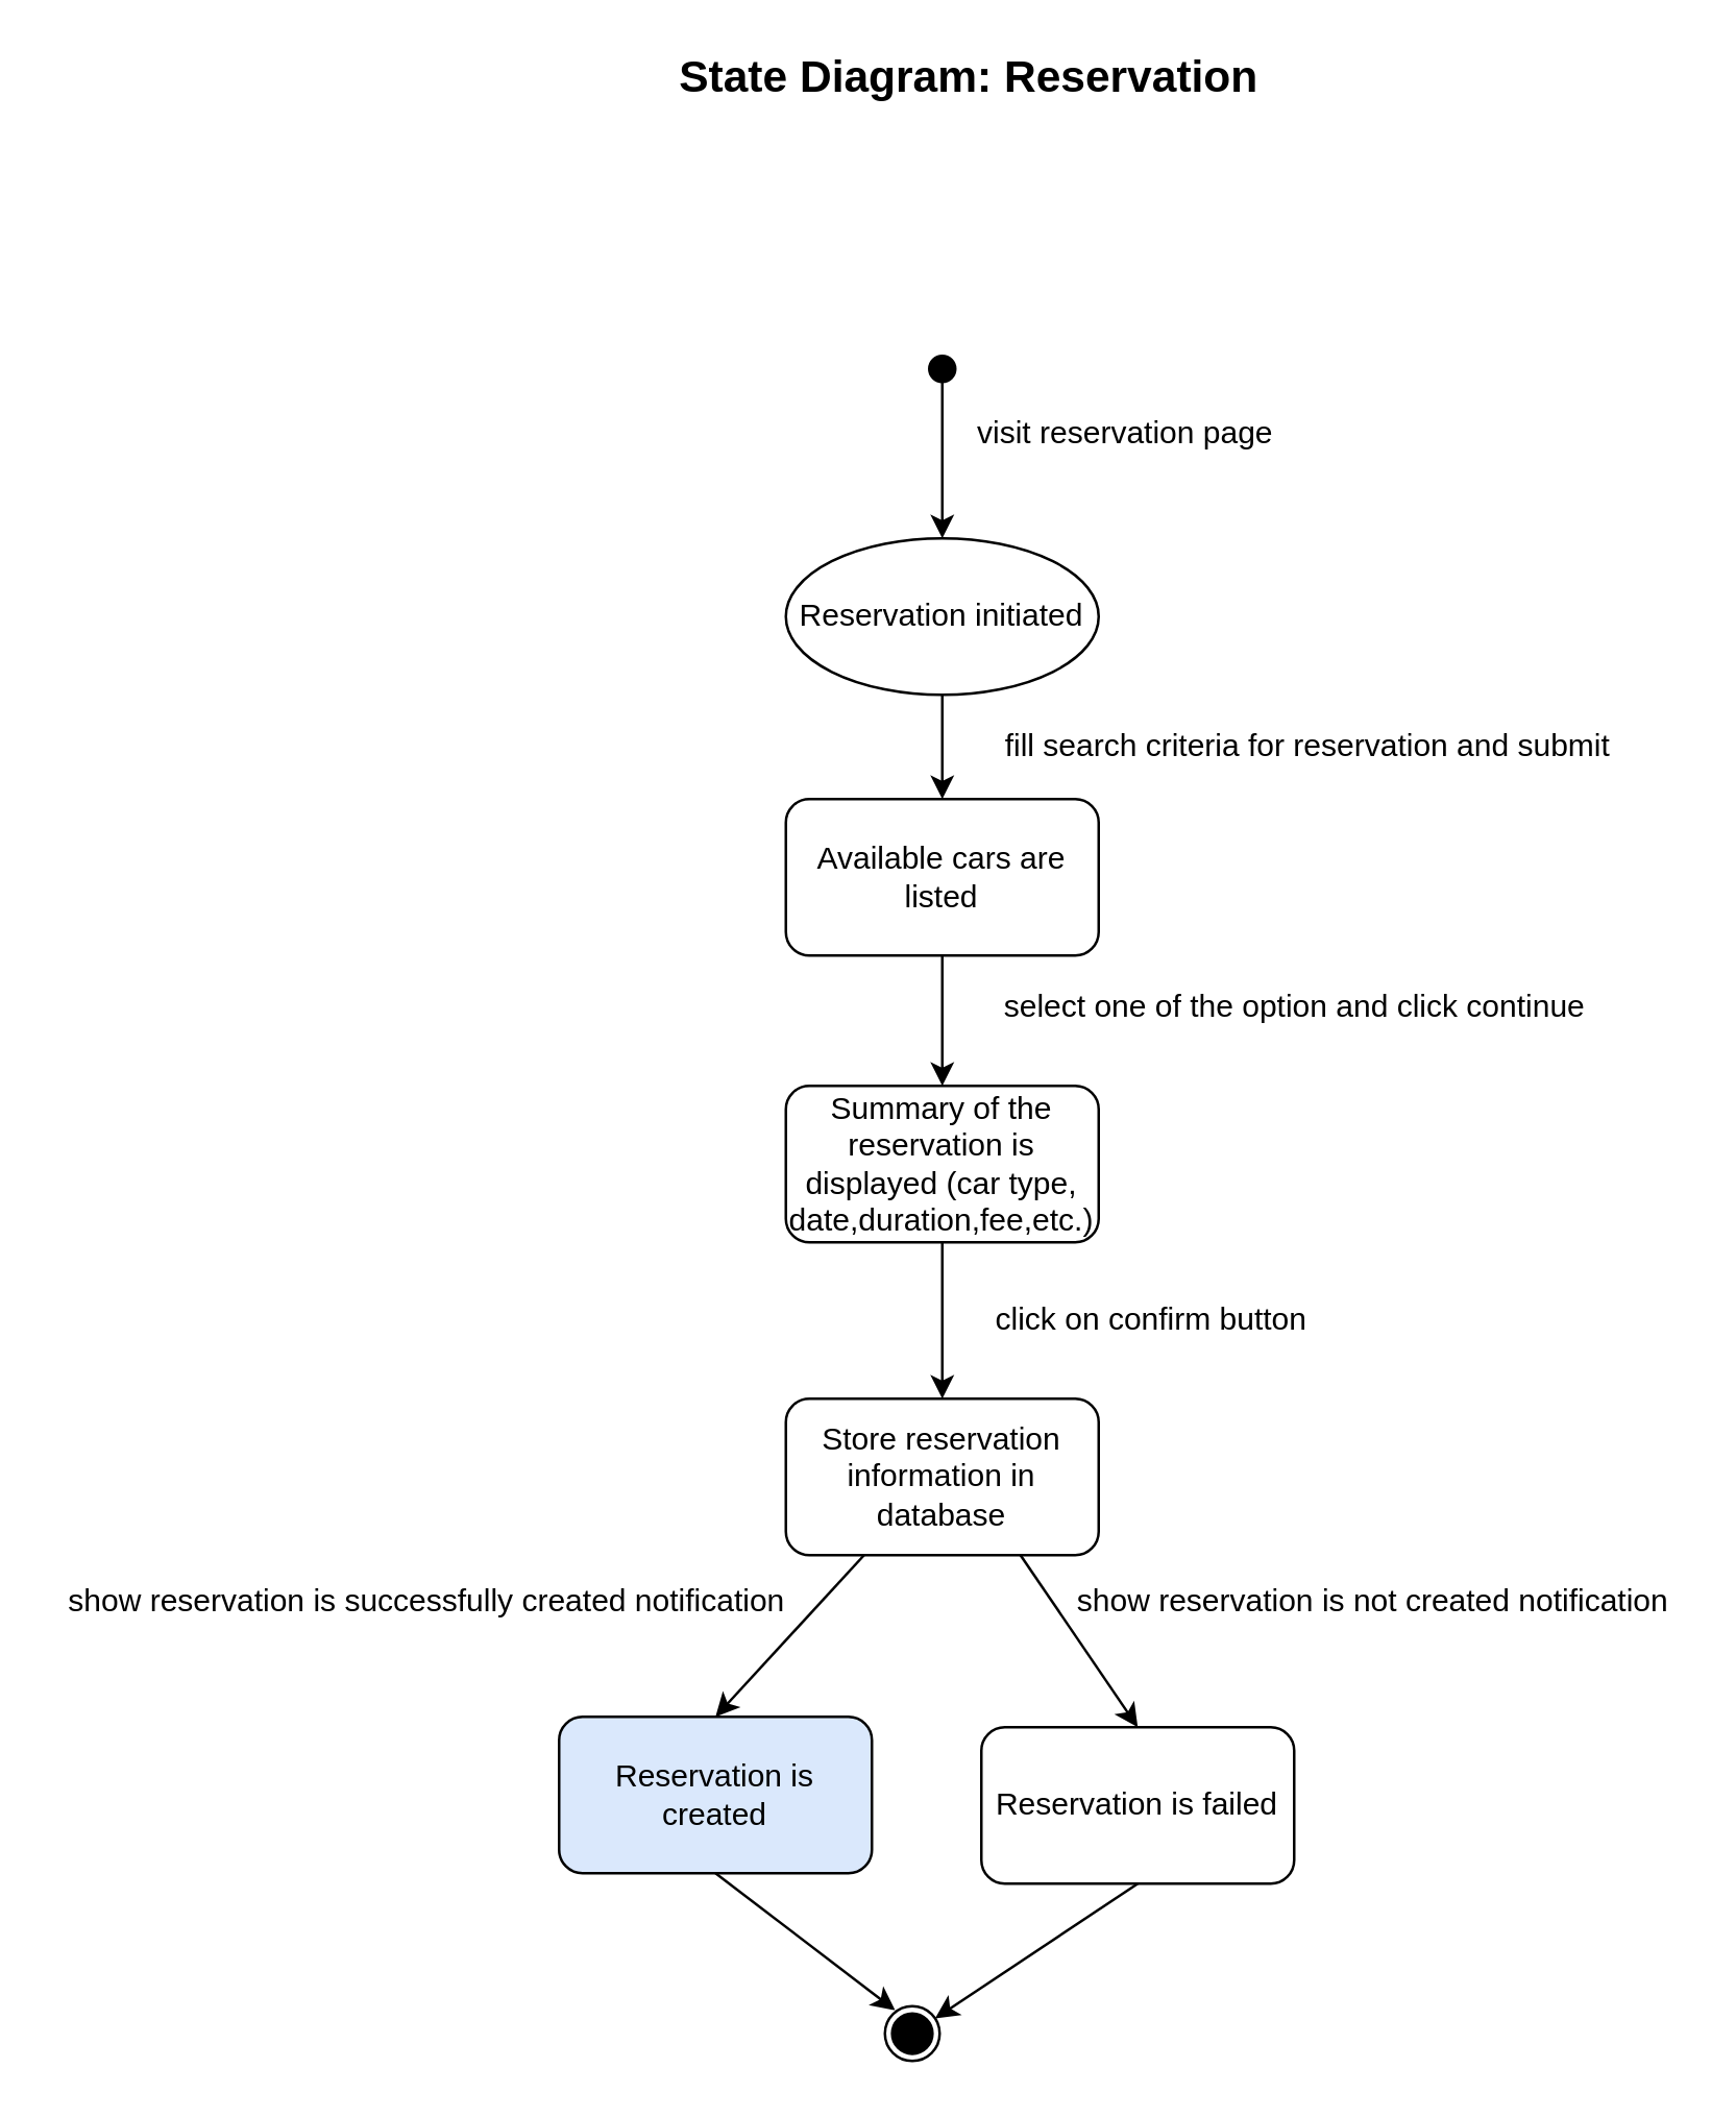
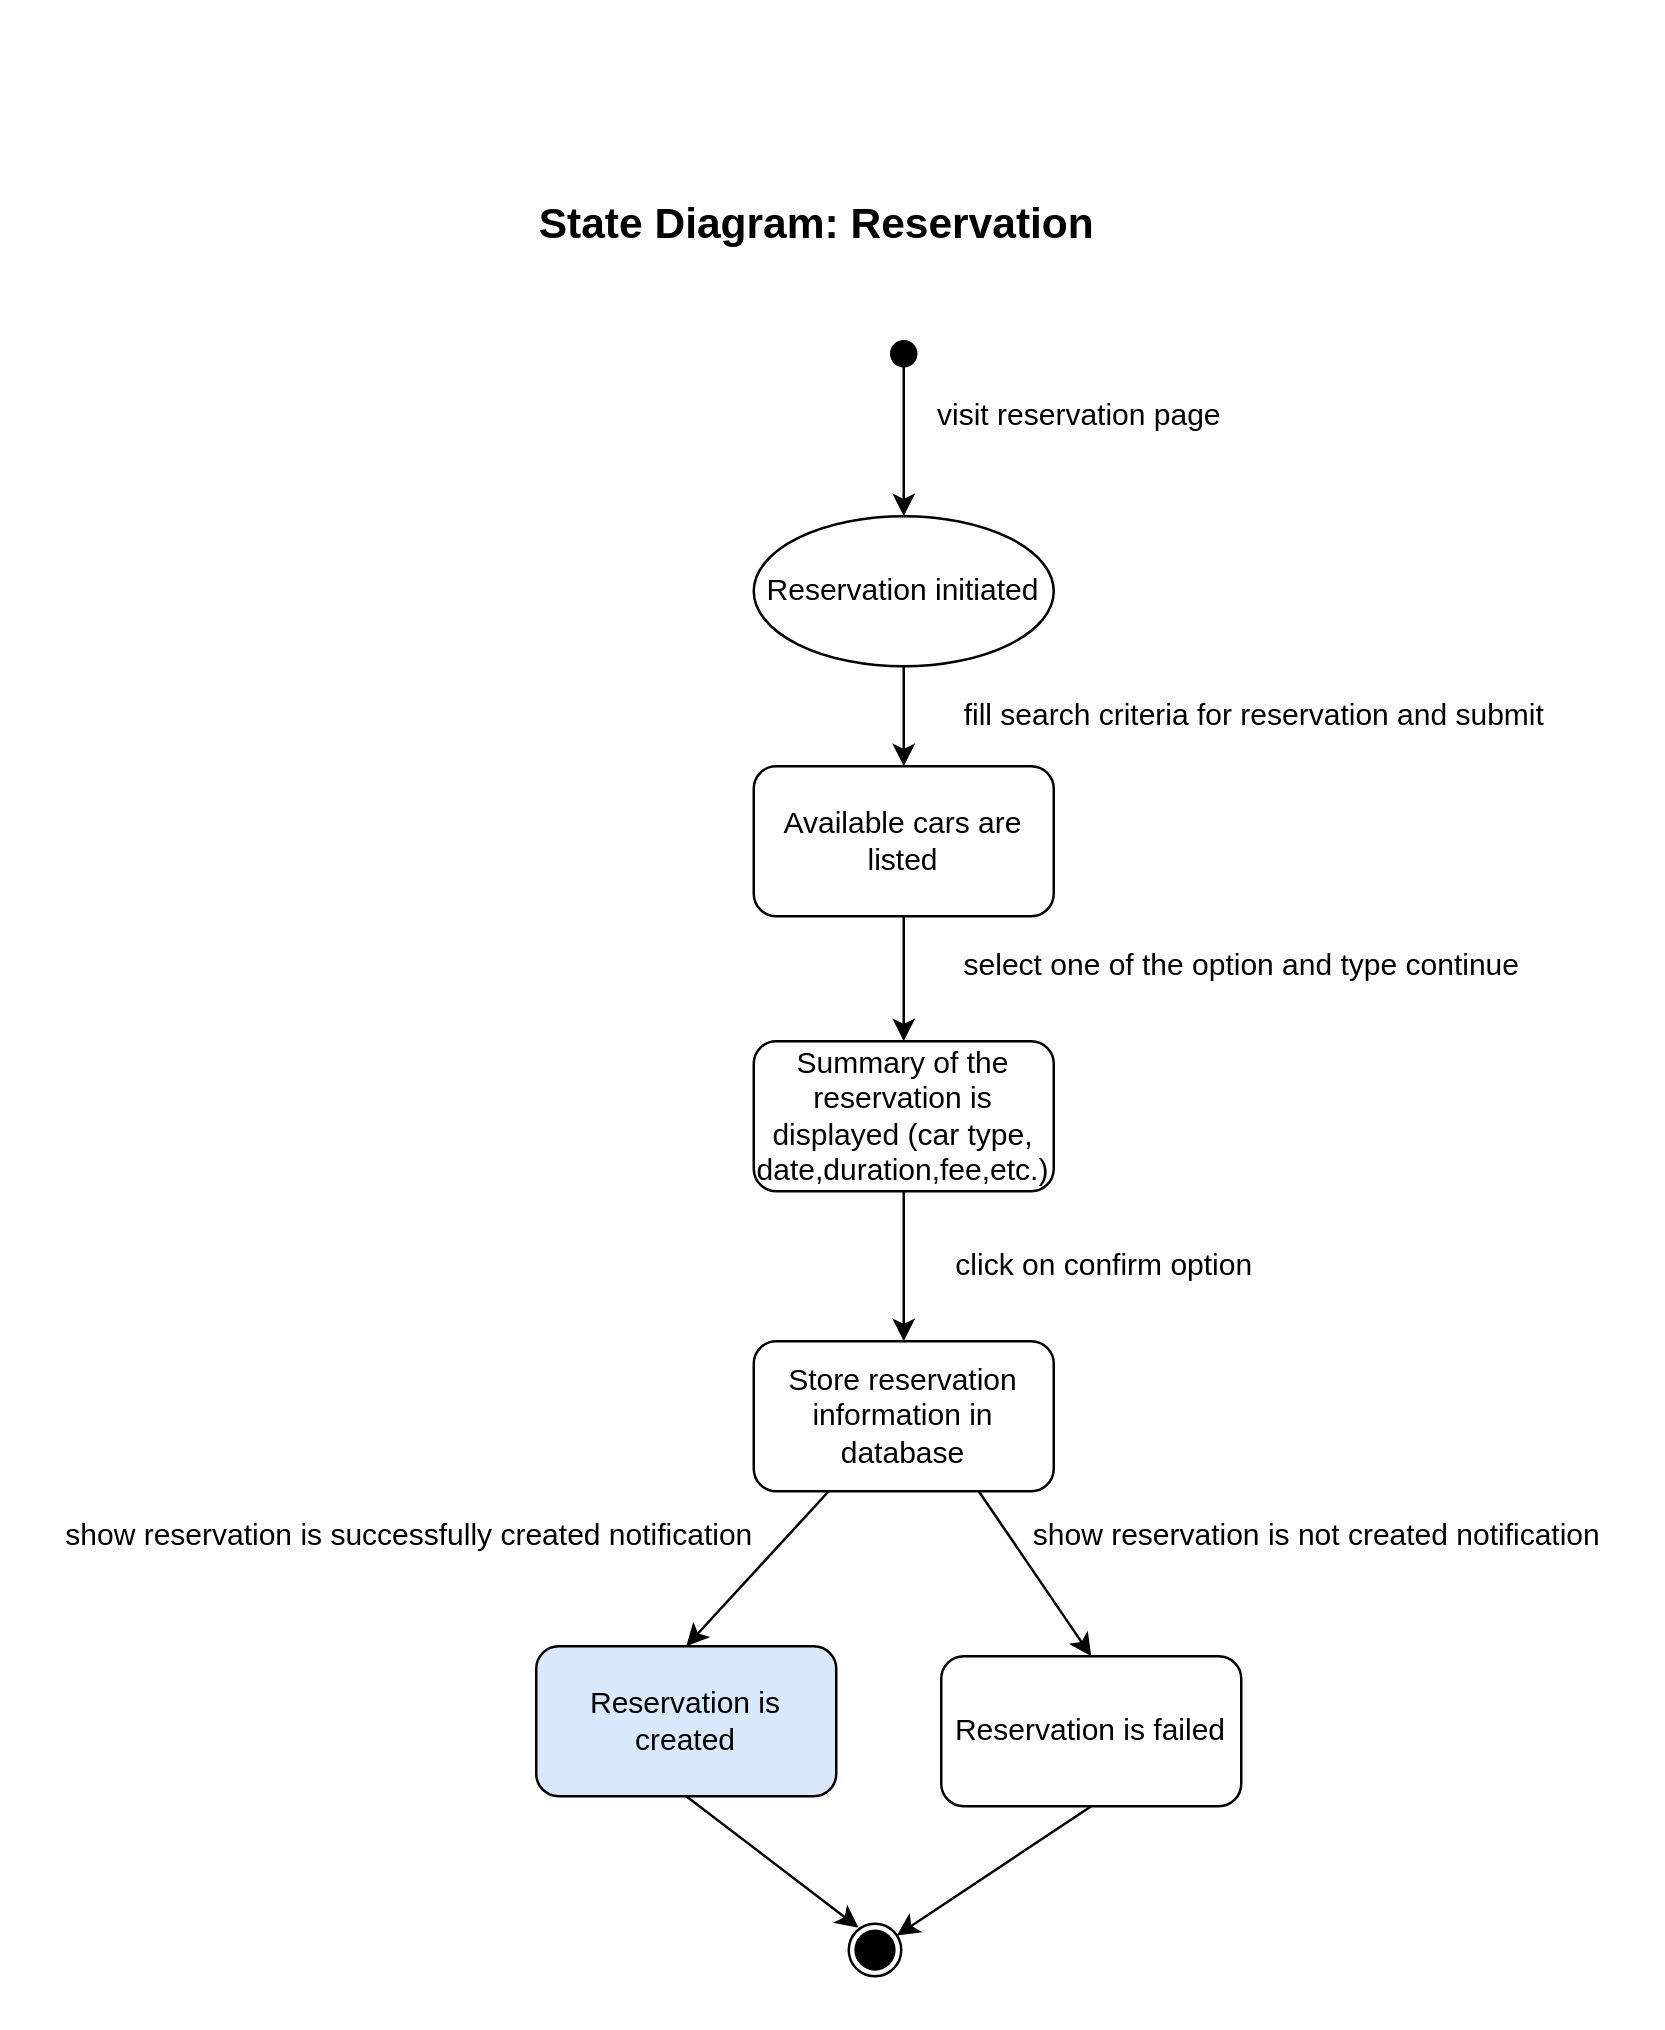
  <mxCell id="0" />
  <mxCell id="1" parent="0" />
  <mxCell id="2" value="" style="ellipse;whiteSpace=wrap;html=1;aspect=fixed;fillColor=#000000;" vertex="1" parent="1"><mxGeometry x="356" y="136" width="10" height="10" as="geometry" /></mxCell>
  <mxCell id="3" value="" style="endArrow=classic;html=1;exitX=0.5;exitY=1;exitDx=0;exitDy=0;entryX=0.5;entryY=0;entryDx=0;entryDy=0;" edge="1" parent="1" source="2" target="6"><mxGeometry width="50" height="50" relative="1" as="geometry"><mxPoint x="346" y="456" as="sourcePoint" /><mxPoint x="361" y="196" as="targetPoint" /></mxGeometry></mxCell>
  <mxCell id="4" value="visit reservation page" style="text;html=1;align=center;verticalAlign=middle;resizable=0;points=[];autosize=1;" vertex="1" parent="1"><mxGeometry x="366" y="156" width="130" height="20" as="geometry" /></mxCell>
- <mxCell id="5" value="&lt;b&gt;&lt;font style=&quot;font-size: 17px&quot;&gt;State Diagram: Reservation&lt;/font&gt;&lt;/b&gt;" style="text;html=1;align=center;verticalAlign=middle;resizable=0;points=[];autosize=1;" vertex="1" parent="1"><mxGeometry x="255" y="20" width="232" height="19" as="geometry" /></mxCell>
+ <mxCell id="5" value="&lt;b&gt;&lt;font style=&quot;font-size: 17px&quot;&gt;State Diagram: Reservation&lt;/font&gt;&lt;/b&gt;" style="text;html=1;align=center;verticalAlign=middle;resizable=0;points=[];autosize=1;" vertex="1" parent="1"><mxGeometry x="210" y="80" width="232" height="19" as="geometry" /></mxCell>
  <mxCell id="6" value="Reservation initiated" style="ellipse;whiteSpace=wrap;html=1;fillColor=#FFFFFF;" vertex="1" parent="1"><mxGeometry x="301" y="206" width="120" height="60" as="geometry" /></mxCell>
  <mxCell id="7" value="" style="endArrow=classic;html=1;exitX=0.5;exitY=1;exitDx=0;exitDy=0;entryX=0.5;entryY=0;entryDx=0;entryDy=0;" edge="1" parent="1" source="6" target="9"><mxGeometry width="50" height="50" relative="1" as="geometry"><mxPoint x="286" y="416" as="sourcePoint" /><mxPoint x="361" y="316" as="targetPoint" /></mxGeometry></mxCell>
  <mxCell id="8" value="fill search criteria for reservation and submit" style="text;html=1;align=center;verticalAlign=middle;resizable=0;points=[];autosize=1;" vertex="1" parent="1"><mxGeometry x="376" y="276" width="250" height="20" as="geometry" /></mxCell>
  <mxCell id="9" value="Available cars are listed" style="rounded=1;whiteSpace=wrap;html=1;fillColor=#FFFFFF;" vertex="1" parent="1"><mxGeometry x="301" y="306" width="120" height="60" as="geometry" /></mxCell>
  <mxCell id="10" value="" style="endArrow=classic;html=1;exitX=0.5;exitY=1;exitDx=0;exitDy=0;entryX=0.5;entryY=0;entryDx=0;entryDy=0;" edge="1" parent="1" source="9" target="12"><mxGeometry width="50" height="50" relative="1" as="geometry"><mxPoint x="286" y="566" as="sourcePoint" /><mxPoint x="361" y="416" as="targetPoint" /></mxGeometry></mxCell>
- <mxCell id="11" value="select one of the option and click continue" style="text;html=1;align=center;verticalAlign=middle;resizable=0;points=[];autosize=1;" vertex="1" parent="1"><mxGeometry x="376" y="376" width="240" height="20" as="geometry" /></mxCell>
+ <mxCell id="11" value="select one of the option and type continue" style="text;html=1;align=center;verticalAlign=middle;resizable=0;points=[];autosize=1;" vertex="1" parent="1"><mxGeometry x="376" y="376" width="240" height="20" as="geometry" /></mxCell>
  <mxCell id="12" value="Summary of the reservation is displayed (car type, date,duration,fee,etc.)" style="rounded=1;whiteSpace=wrap;html=1;fillColor=#FFFFFF;" vertex="1" parent="1"><mxGeometry x="301" y="416" width="120" height="60" as="geometry" /></mxCell>
  <mxCell id="13" value="" style="endArrow=classic;html=1;exitX=0.5;exitY=1;exitDx=0;exitDy=0;entryX=0.5;entryY=0;entryDx=0;entryDy=0;" edge="1" parent="1" source="12" target="15"><mxGeometry width="50" height="50" relative="1" as="geometry"><mxPoint x="286" y="706" as="sourcePoint" /><mxPoint x="361" y="556" as="targetPoint" /></mxGeometry></mxCell>
- <mxCell id="14" value="click on confirm button" style="text;html=1;align=center;verticalAlign=middle;resizable=0;points=[];autosize=1;" vertex="1" parent="1"><mxGeometry x="376" y="496" width="130" height="20" as="geometry" /></mxCell>
+ <mxCell id="14" value="click on confirm option" style="text;html=1;align=center;verticalAlign=middle;resizable=0;points=[];autosize=1;" vertex="1" parent="1"><mxGeometry x="376" y="496" width="130" height="20" as="geometry" /></mxCell>
  <mxCell id="15" value="Store reservation information in database" style="rounded=1;whiteSpace=wrap;html=1;fillColor=#FFFFFF;" vertex="1" parent="1"><mxGeometry x="301" y="536" width="120" height="60" as="geometry" /></mxCell>
  <mxCell id="16" value="" style="endArrow=classic;html=1;exitX=0.75;exitY=1;exitDx=0;exitDy=0;entryX=0.5;entryY=0;entryDx=0;entryDy=0;" edge="1" parent="1" source="15" target="21"><mxGeometry width="50" height="50" relative="1" as="geometry"><mxPoint x="415" y="586" as="sourcePoint" /><mxPoint x="431" y="673" as="targetPoint" /></mxGeometry></mxCell>
  <mxCell id="17" value="" style="endArrow=classic;html=1;exitX=0.25;exitY=1;exitDx=0;exitDy=0;entryX=0.5;entryY=0;entryDx=0;entryDy=0;" edge="1" parent="1" source="15" target="20"><mxGeometry width="50" height="50" relative="1" as="geometry"><mxPoint x="415" y="586" as="sourcePoint" /><mxPoint x="288" y="662" as="targetPoint" /></mxGeometry></mxCell>
  <mxCell id="18" value="show reservation is not created notification" style="text;html=1;align=center;verticalAlign=middle;resizable=0;points=[];autosize=1;" vertex="1" parent="1"><mxGeometry x="407" y="605" width="237" height="18" as="geometry" /></mxCell>
  <mxCell id="19" value="show reservation is successfully created notification" style="text;html=1;align=center;verticalAlign=middle;resizable=0;points=[];autosize=1;" vertex="1" parent="1"><mxGeometry x="20" y="605" width="285" height="18" as="geometry" /></mxCell>
  <mxCell id="20" value="Reservation is created" style="rounded=1;whiteSpace=wrap;html=1;fillColor=#dae8fc;" vertex="1" parent="1"><mxGeometry x="214" y="658" width="120" height="60" as="geometry" /></mxCell>
  <mxCell id="21" value="Reservation is failed" style="rounded=1;whiteSpace=wrap;html=1;fillColor=#FFFFFF;" vertex="1" parent="1"><mxGeometry x="376" y="662" width="120" height="60" as="geometry" /></mxCell>
  <mxCell id="22" value="" style="endArrow=classic;html=1;exitX=0.5;exitY=1;exitDx=0;exitDy=0;entryX=0.185;entryY=0.073;entryDx=0;entryDy=0;entryPerimeter=0;" edge="1" parent="1" source="20" target="24"><mxGeometry width="50" height="50" relative="1" as="geometry"><mxPoint x="350" y="745" as="sourcePoint" /><mxPoint x="331" y="772" as="targetPoint" /></mxGeometry></mxCell>
  <mxCell id="23" value="" style="endArrow=classic;html=1;exitX=0.5;exitY=1;exitDx=0;exitDy=0;" edge="1" parent="1" source="21" target="24"><mxGeometry width="50" height="50" relative="1" as="geometry"><mxPoint x="415" y="586" as="sourcePoint" /><mxPoint x="350" y="768" as="targetPoint" /></mxGeometry></mxCell>
  <mxCell id="24" value="" style="ellipse;whiteSpace=wrap;html=1;aspect=fixed;" vertex="1" parent="1"><mxGeometry x="339" y="769" width="21" height="21" as="geometry" /></mxCell>
  <mxCell id="25" value="" style="ellipse;whiteSpace=wrap;html=1;aspect=fixed;fillColor=#000000;" vertex="1" parent="1"><mxGeometry x="341.75" y="771.75" width="15.5" height="15.5" as="geometry" /></mxCell>
